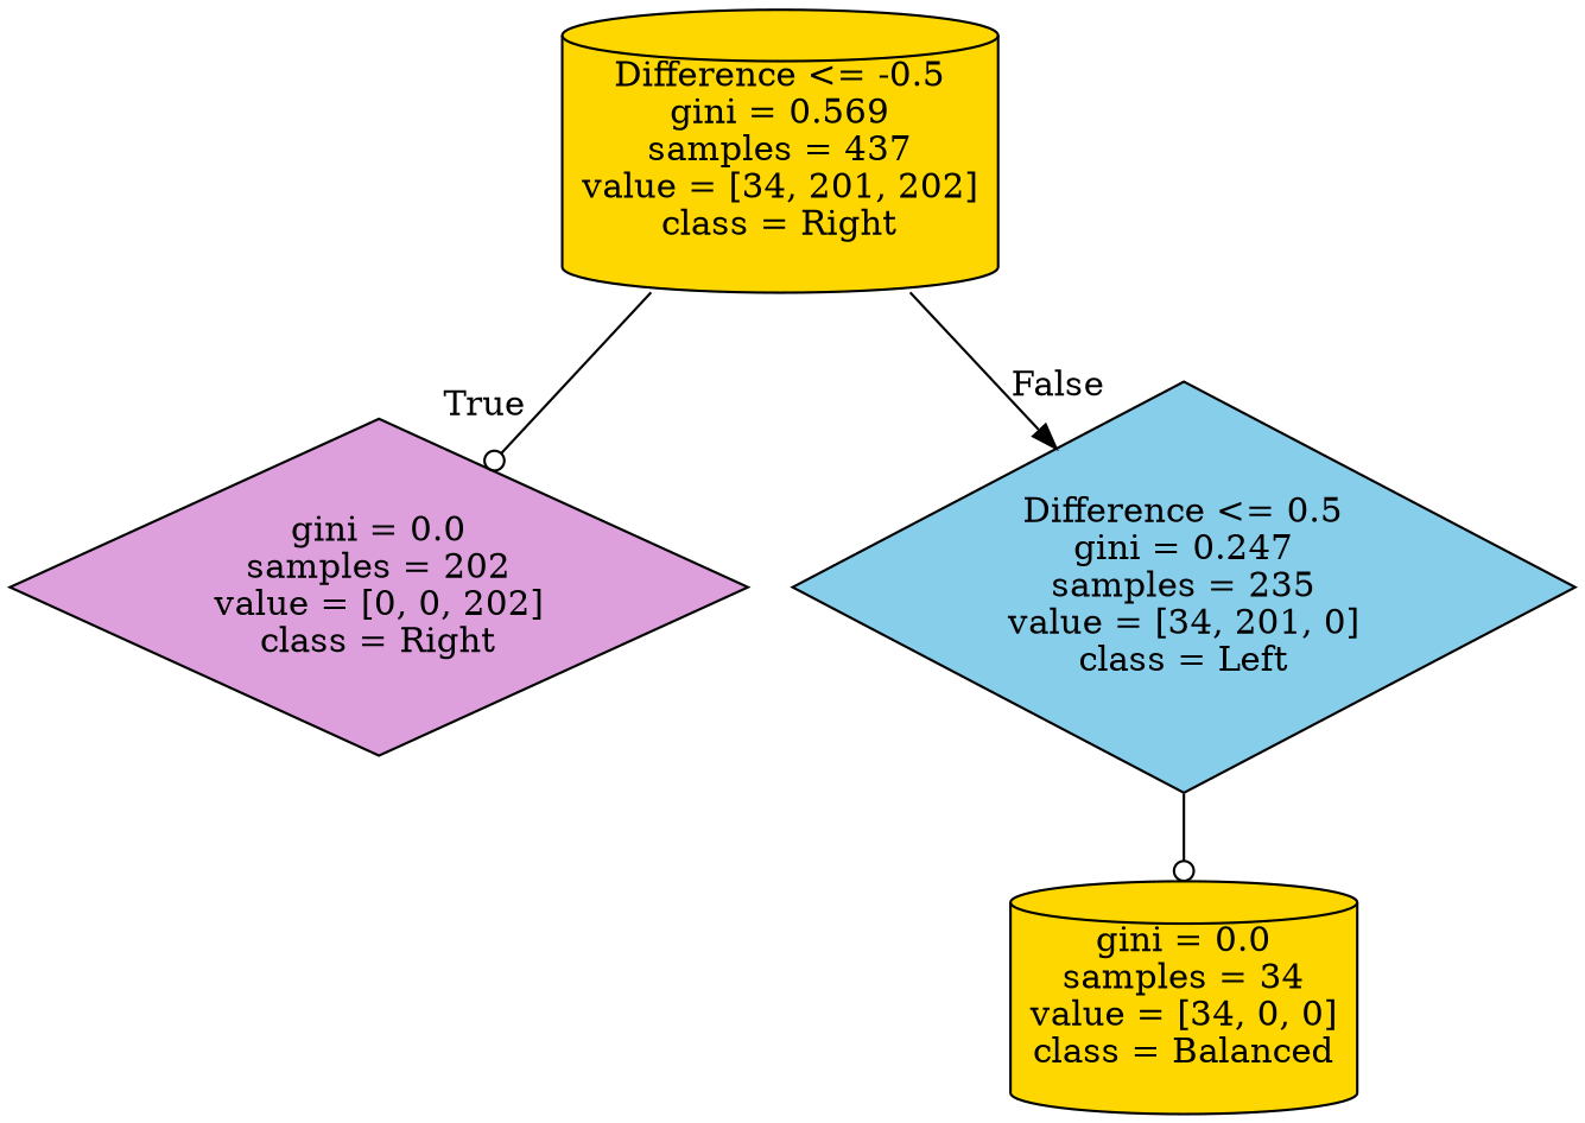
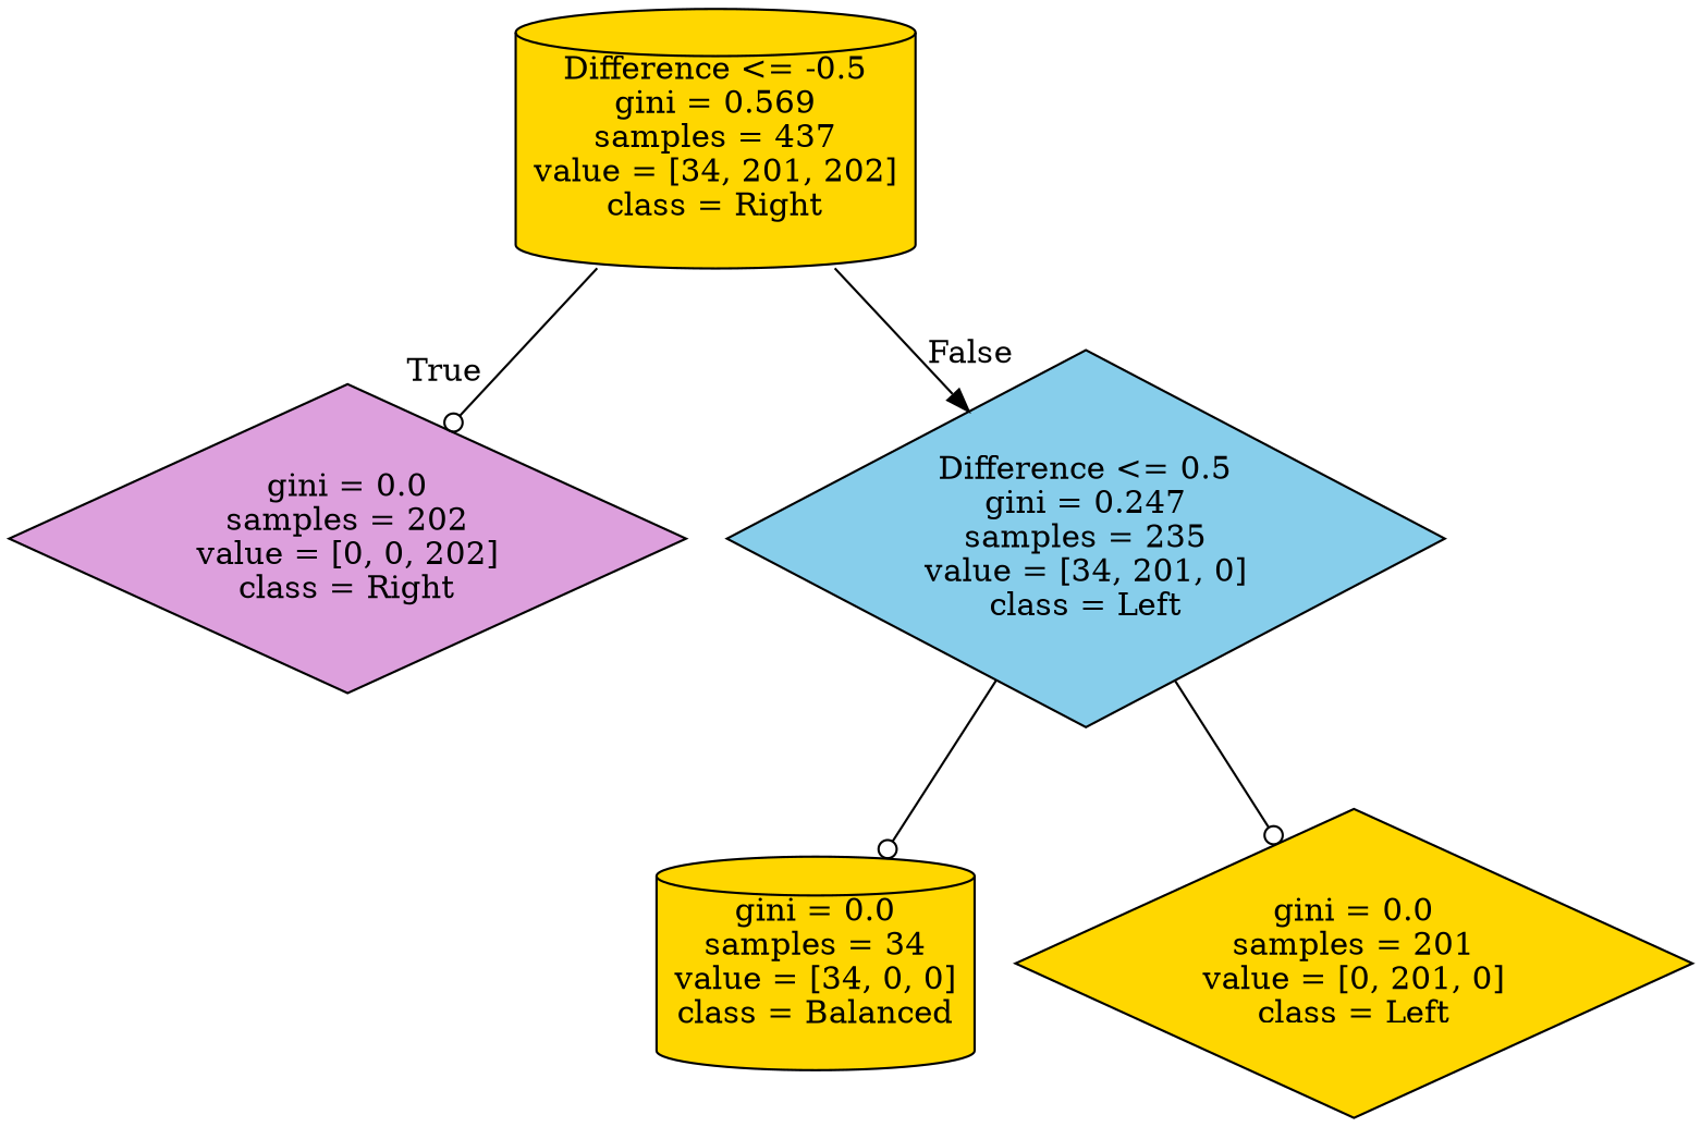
  digraph {
    node [color=black fillcolor=gold shape=diamond style=filled]
    edge [arrowhead=odot]
    n1 [label="Difference <= -0.5\ngini = 0.569\nsamples = 437\nvalue = [34, 201, 202]\nclass = Right" shape=cylinder]
    n2 [fillcolor=plum label="gini = 0.0\nsamples = 202\nvalue = [0, 0, 202]\nclass = Right"]
    n3 [fillcolor=skyblue label="Difference <= 0.5\ngini = 0.247\nsamples = 235\nvalue = [34, 201, 0]\nclass = Left"]
    n4 [label="gini = 0.0\nsamples = 34\nvalue = [34, 0, 0]\nclass = Balanced" shape=cylinder]
+   n5 [label="gini = 0.0\nsamples = 201\nvalue = [0, 201, 0]\nclass = Left"]
    n1 -> n2 [headlabel=True labelangle=45 labeldistance=2.5]
    n1 -> n3 [headlabel=False labelangle=-45 labeldistance=2.5 arrowhead=normal]
    n3 -> n4
+   n3 -> n5
  }
